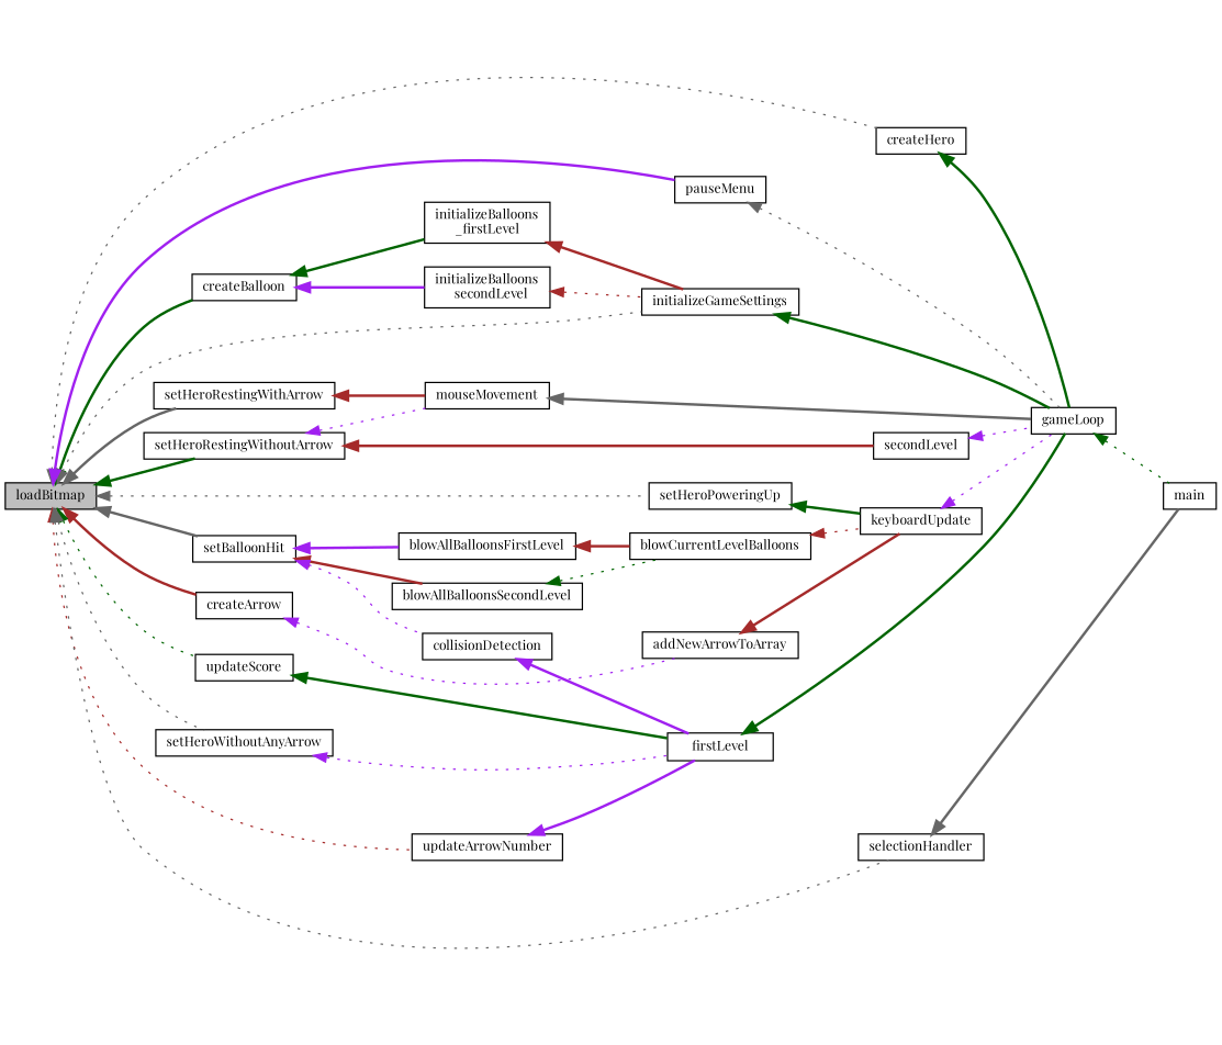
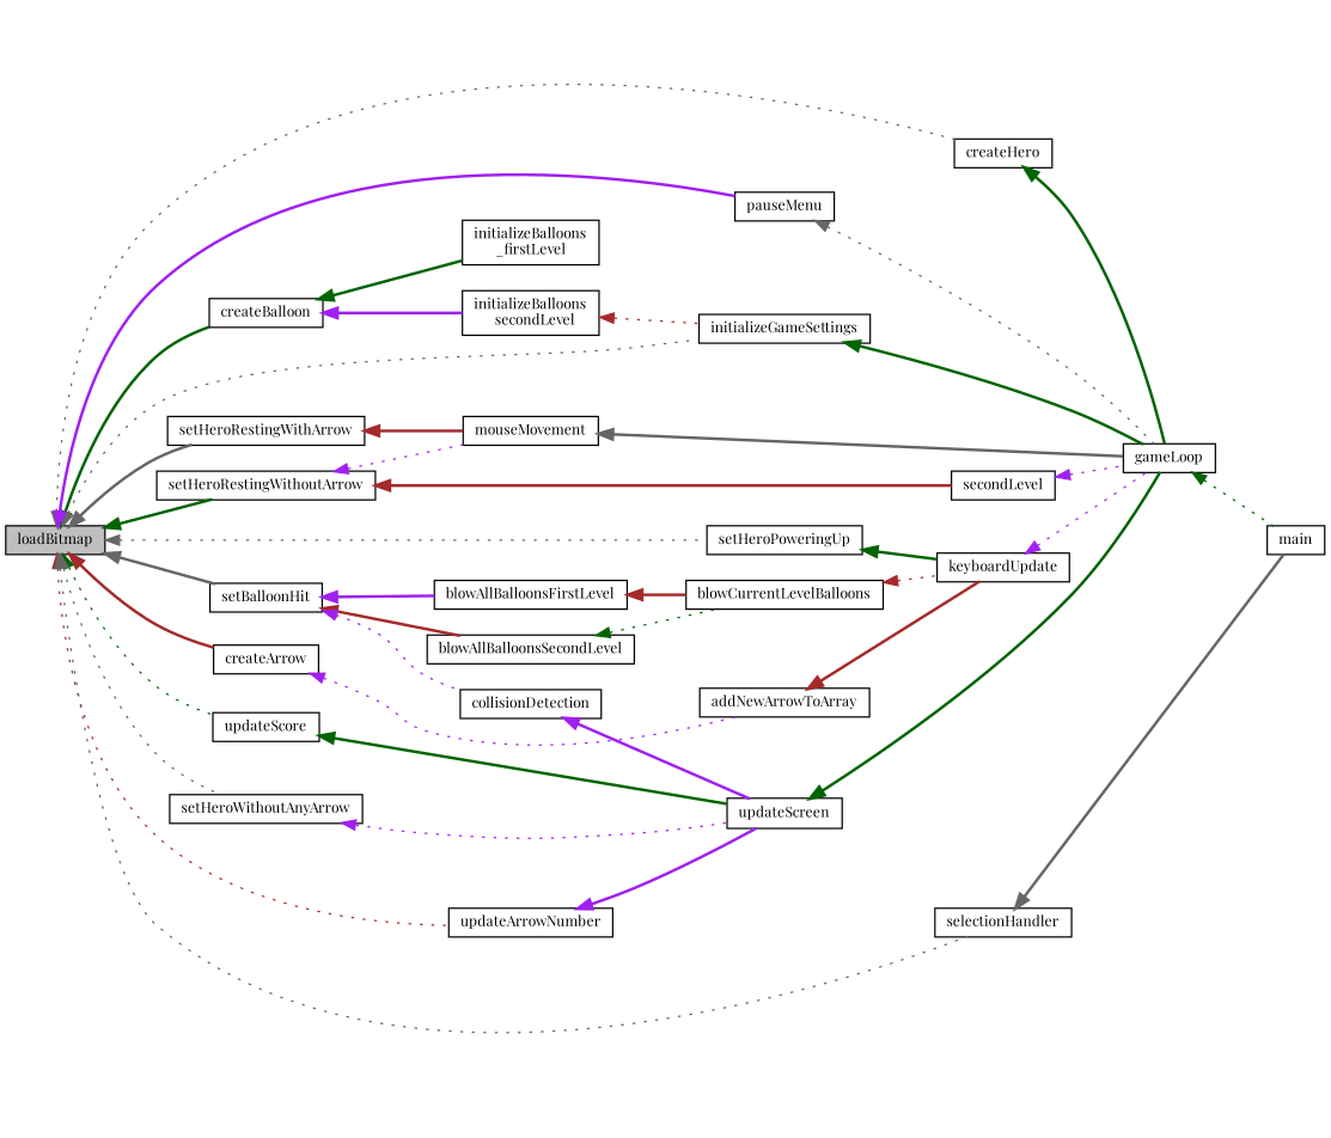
  digraph {
    fontname="Playfair Display"
    rankdir=LR
    node [color=black fillcolor=white fontname="Playfair Display" fontsize=10 shape=record style=filled]
    edge [color=darkgreen dir=back fontname="Playfair Display" fontsize=10 labelfontname=Helvetica labelfontsize=10 style=bold]
    n1 [fillcolor=grey75 fontcolor=black height=0.2 label=loadBitmap width=0.4]
    n2 [height=0.2 label=createArrow width=0.4]
    n3 [height=0.2 label=createBalloon width=0.4]
    n4 [height=0.2 label=initializeGameSettings width=0.4]
    n5 [height=0.2 label=setBalloonHit width=0.4]
    n6 [height=0.2 label=updateArrowNumber width=0.4]
    n7 [height=0.2 label=updateScore width=0.4]
    n8 [height=0.2 label=createHero width=0.4]
    n9 [height=0.2 label=setHeroPoweringUp width=0.4]
    n10 [height=0.2 label=setHeroRestingWithoutArrow width=0.4]
    n11 [height=0.2 label=setHeroRestingWithArrow width=0.4]
    n12 [height=0.2 label=setHeroWithoutAnyArrow width=0.4]
    n13 [height=0.2 label=selectionHandler width=0.4]
    n14 [height=0.2 label=pauseMenu width=0.4]
    n15 [height=0.2 label=addNewArrowToArray width=0.4]
    n16 [height=0.2 label="initializeBalloons\l_firstLevel" width=0.4]
    n17 [height=0.2 label="initializeBalloons\l_secondLevel" width=0.4]
    n18 [height=0.2 label=gameLoop width=0.4]
    n19 [height=0.2 label=blowAllBalloonsFirstLevel width=0.4]
    n20 [height=0.2 label=blowAllBalloonsSecondLevel width=0.4]
    n21 [height=0.2 label=collisionDetection width=0.4]
-   n22 [height=0.2 label=firstLevel width=0.4]
+   n22 [height=0.2 label=updateScreen width=0.4]
    n23 [height=0.2 label=keyboardUpdate width=0.4]
    n24 [height=0.2 label=secondLevel width=0.4]
    n25 [height=0.2 label=mouseMovement width=0.4]
    n26 [height=0.2 label=main width=0.4]
    n27 [height=0.2 label=blowCurrentLevelBalloons width=0.4]
    n1 -> n2 [color=brown]
    n1 -> n3
    n1 -> n4 [color=gray40 style=dotted]
    n1 -> n5 [color=gray40]
    n1 -> n6 [color=brown style=dotted]
    n1 -> n7 [style=dotted]
    n1 -> n8 [color=gray40 style=dotted]
    n1 -> n9 [color=gray40 style=dotted]
    n1 -> n10
    n1 -> n11 [color=gray40]
    n1 -> n12 [color=gray40 style=dotted]
    n1 -> n13 [color=gray40 style=dotted]
    n1 -> n14 [color=purple]
    n2 -> n15 [color=purple style=dotted]
    n3 -> n16
    n3 -> n17 [color=purple]
    n4 -> n18
    n5 -> n19 [color=purple]
    n5 -> n20 [color=brown]
    n5 -> n21 [color=purple style=dotted]
    n6 -> n22 [color=purple]
    n7 -> n22
    n8 -> n18
    n9 -> n23
    n10 -> n24 [color=brown]
    n10 -> n25 [color=purple style=dotted]
    n11 -> n25 [color=brown]
    n12 -> n22 [color=purple style=dotted]
    n13 -> n26 [color=gray40]
    n14 -> n18 [color=gray40 style=dotted]
    n15 -> n23 [color=brown]
-   n16 -> n4 [color=brown]
    n17 -> n4 [color=brown style=dotted]
    n18 -> n26 [style=dotted]
    n19 -> n27 [color=brown]
    n20 -> n27 [style=dotted]
    n21 -> n22 [color=purple]
    n22 -> n18
    n23 -> n18 [color=purple style=dotted]
    n24 -> n18 [color=purple style=dotted]
    n25 -> n18 [color=gray40]
    n27 -> n23 [color=brown style=dotted]
  }
